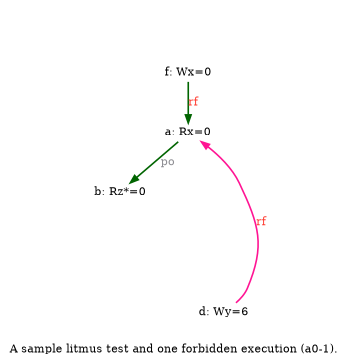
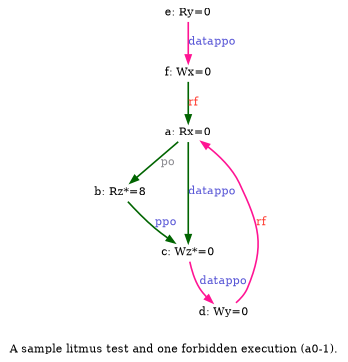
  digraph {
    label="A sample litmus test and one forbidden execution (a0-1)."
    splines=spline
    node [color=red fixedsize=false fontsize=14 shape=none]
    edge [arrowsize=1.000000 color=darkgreen fontsize=14 penwidth=2.000000]
    n1 [height=0.222222 label="a: Rx=0" width=1.111112]
-   n2 [color=deeppink height=0.222222 label="b: Rz*=0" width=1.333334]
-   n4 [height=0.222222 label="d: Wy=6" width=1.111112]
+   n2 [color=deeppink height=0.222222 label="b: Rz*=8" width=1.333334]
+   n3 [color=deeppink height=0.222222 label="c: Wz*=0" width=1.333334]
+   n4 [height=0.222222 label="d: Wy=0" width=1.111112]
+   n5 [color=deeppink height=0.222222 label="e: Ry=0" width=1.111112]
    n6 [height=0.222222 label="f: Wx=0" width=1.111112]
    n1 -> n2 [label=<<font color="#8E8E93">po</font>>]
+   n1 -> n3 [label=<<font color="#5856D6">data</font><font color="#5856D6">ppo</font>>]
+   n2 -> n3 [label=<<font color="#5856D6">ppo</font>>]
+   n3 -> n4 [color=deeppink label=<<font color="#5856D6">data</font><font color="#5856D6">ppo</font>>]
    n4 -> n1 [color=deeppink label=<<font color="#FF3B30">rf</font>>]
+   n5 -> n6 [color=deeppink label=<<font color="#5856D6">data</font><font color="#5856D6">ppo</font>>]
    n6 -> n1 [label=<<font color="#FF3B30">rf</font>>]
  }
